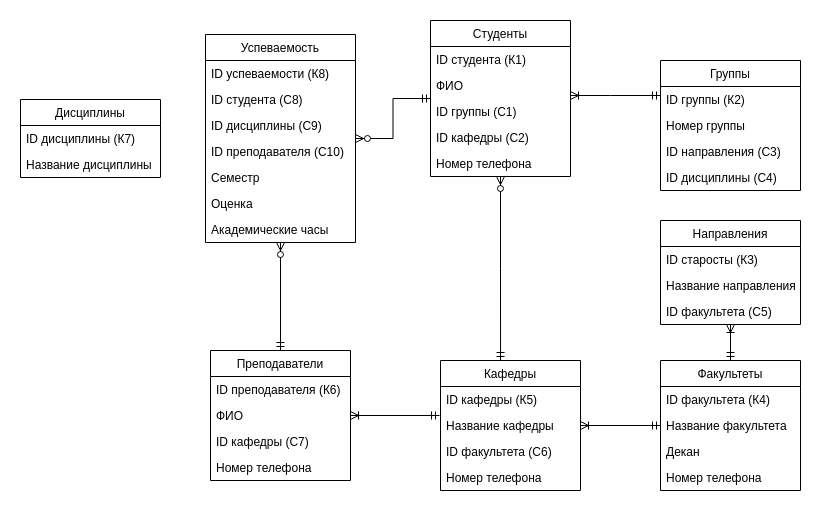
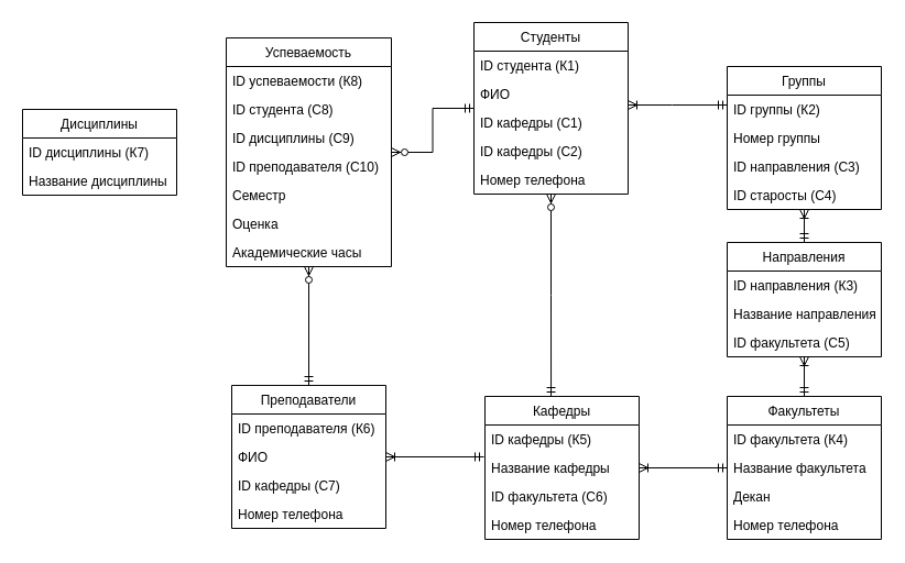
  <mxCell id="0" />
  <mxCell id="1" parent="0" />
  <mxCell id="2" value="" style="edgeStyle=orthogonalEdgeStyle;rounded=0;orthogonalLoop=1;jettySize=auto;html=1;endArrow=ERmandOne;endFill=0;startArrow=ERoneToMany;startFill=0;" parent="1" source="22" target="5" edge="1"><mxGeometry relative="1" as="geometry"><Array as="points"><mxPoint x="610" y="95" /><mxPoint x="610" y="95" /></Array></mxGeometry></mxCell>
+ <mxCell id="3" value="" style="edgeStyle=orthogonalEdgeStyle;rounded=0;orthogonalLoop=1;jettySize=auto;html=1;endArrow=ERmandOne;endFill=0;startArrow=ERoneToMany;startFill=0;" parent="1" source="5" target="10" edge="1"><mxGeometry relative="1" as="geometry" /></mxCell>
  <mxCell id="4" value="" style="edgeStyle=orthogonalEdgeStyle;rounded=0;orthogonalLoop=1;jettySize=auto;html=1;endArrow=ERmandOne;endFill=0;startArrow=ERoneToMany;startFill=0;" parent="1" source="10" target="15" edge="1"><mxGeometry relative="1" as="geometry" /></mxCell>
  <mxCell id="5" value="Группы" style="swimlane;fontStyle=0;childLayout=stackLayout;horizontal=1;startSize=26;fillColor=none;horizontalStack=0;resizeParent=1;resizeParentMax=0;resizeLast=0;collapsible=1;marginBottom=0;" parent="1" vertex="1"><mxGeometry x="660" y="60" width="140" height="130" as="geometry"><mxRectangle x="340" y="200" width="90" height="26" as="alternateBounds" /></mxGeometry></mxCell>
  <mxCell id="6" value="ID группы (К2)" style="text;strokeColor=none;fillColor=none;align=left;verticalAlign=top;spacingLeft=4;spacingRight=4;overflow=hidden;rotatable=0;points=[[0,0.5],[1,0.5]];portConstraint=eastwest;" parent="5" vertex="1"><mxGeometry y="26" width="140" height="26" as="geometry" /></mxCell>
  <mxCell id="7" value="Номер группы" style="text;strokeColor=none;fillColor=none;align=left;verticalAlign=top;spacingLeft=4;spacingRight=4;overflow=hidden;rotatable=0;points=[[0,0.5],[1,0.5]];portConstraint=eastwest;" parent="5" vertex="1"><mxGeometry y="52" width="140" height="26" as="geometry" /></mxCell>
  <mxCell id="8" value="ID направления (С3)" style="text;strokeColor=none;fillColor=none;align=left;verticalAlign=top;spacingLeft=4;spacingRight=4;overflow=hidden;rotatable=0;points=[[0,0.5],[1,0.5]];portConstraint=eastwest;" parent="5" vertex="1"><mxGeometry y="78" width="140" height="26" as="geometry" /></mxCell>
- <mxCell id="9" value="ID дисциплины (С4)" style="text;strokeColor=none;fillColor=none;align=left;verticalAlign=top;spacingLeft=4;spacingRight=4;overflow=hidden;rotatable=0;points=[[0,0.5],[1,0.5]];portConstraint=eastwest;" parent="5" vertex="1"><mxGeometry y="104" width="140" height="26" as="geometry" /></mxCell>
+ <mxCell id="9" value="ID старосты (С4)" style="text;strokeColor=none;fillColor=none;align=left;verticalAlign=top;spacingLeft=4;spacingRight=4;overflow=hidden;rotatable=0;points=[[0,0.5],[1,0.5]];portConstraint=eastwest;" parent="5" vertex="1"><mxGeometry y="104" width="140" height="26" as="geometry" /></mxCell>
  <mxCell id="10" value="Направления" style="swimlane;fontStyle=0;childLayout=stackLayout;horizontal=1;startSize=26;fillColor=none;horizontalStack=0;resizeParent=1;resizeParentMax=0;resizeLast=0;collapsible=1;marginBottom=0;" parent="1" vertex="1"><mxGeometry x="660" y="220" width="140" height="104" as="geometry"><mxRectangle x="340" y="200" width="90" height="26" as="alternateBounds" /></mxGeometry></mxCell>
- <mxCell id="11" value="ID старосты (К3)" style="text;strokeColor=none;fillColor=none;align=left;verticalAlign=top;spacingLeft=4;spacingRight=4;overflow=hidden;rotatable=0;points=[[0,0.5],[1,0.5]];portConstraint=eastwest;" parent="10" vertex="1"><mxGeometry y="26" width="140" height="26" as="geometry" /></mxCell>
+ <mxCell id="11" value="ID направления (К3)" style="text;strokeColor=none;fillColor=none;align=left;verticalAlign=top;spacingLeft=4;spacingRight=4;overflow=hidden;rotatable=0;points=[[0,0.5],[1,0.5]];portConstraint=eastwest;" parent="10" vertex="1"><mxGeometry y="26" width="140" height="26" as="geometry" /></mxCell>
  <mxCell id="12" value="Название направления" style="text;strokeColor=none;fillColor=none;align=left;verticalAlign=top;spacingLeft=4;spacingRight=4;overflow=hidden;rotatable=0;points=[[0,0.5],[1,0.5]];portConstraint=eastwest;" parent="10" vertex="1"><mxGeometry y="52" width="140" height="26" as="geometry" /></mxCell>
  <mxCell id="13" value="ID факультета (С5)" style="text;strokeColor=none;fillColor=none;align=left;verticalAlign=top;spacingLeft=4;spacingRight=4;overflow=hidden;rotatable=0;points=[[0,0.5],[1,0.5]];portConstraint=eastwest;" parent="10" vertex="1"><mxGeometry y="78" width="140" height="26" as="geometry" /></mxCell>
  <mxCell id="14" value="" style="edgeStyle=orthogonalEdgeStyle;rounded=0;orthogonalLoop=1;jettySize=auto;html=1;startArrow=ERmandOne;startFill=0;endArrow=ERoneToMany;endFill=0;" parent="1" source="15" target="29" edge="1"><mxGeometry relative="1" as="geometry" /></mxCell>
  <mxCell id="15" value="Факультеты" style="swimlane;fontStyle=0;childLayout=stackLayout;horizontal=1;startSize=26;fillColor=none;horizontalStack=0;resizeParent=1;resizeParentMax=0;resizeLast=0;collapsible=1;marginBottom=0;" parent="1" vertex="1"><mxGeometry x="660" y="360" width="140" height="130" as="geometry"><mxRectangle x="340" y="200" width="90" height="26" as="alternateBounds" /></mxGeometry></mxCell>
  <mxCell id="16" value="ID факультета (К4)" style="text;strokeColor=none;fillColor=none;align=left;verticalAlign=top;spacingLeft=4;spacingRight=4;overflow=hidden;rotatable=0;points=[[0,0.5],[1,0.5]];portConstraint=eastwest;" parent="15" vertex="1"><mxGeometry y="26" width="140" height="26" as="geometry" /></mxCell>
  <mxCell id="17" value="Название факультета" style="text;strokeColor=none;fillColor=none;align=left;verticalAlign=top;spacingLeft=4;spacingRight=4;overflow=hidden;rotatable=0;points=[[0,0.5],[1,0.5]];portConstraint=eastwest;" parent="15" vertex="1"><mxGeometry y="52" width="140" height="26" as="geometry" /></mxCell>
  <mxCell id="18" value="Декан" style="text;strokeColor=none;fillColor=none;align=left;verticalAlign=top;spacingLeft=4;spacingRight=4;overflow=hidden;rotatable=0;points=[[0,0.5],[1,0.5]];portConstraint=eastwest;" parent="15" vertex="1"><mxGeometry y="78" width="140" height="26" as="geometry" /></mxCell>
  <mxCell id="19" value="Номер телефона" style="text;strokeColor=none;fillColor=none;align=left;verticalAlign=top;spacingLeft=4;spacingRight=4;overflow=hidden;rotatable=0;points=[[0,0.5],[1,0.5]];portConstraint=eastwest;" parent="15" vertex="1"><mxGeometry y="104" width="140" height="26" as="geometry" /></mxCell>
  <mxCell id="20" value="" style="edgeStyle=orthogonalEdgeStyle;rounded=0;orthogonalLoop=1;jettySize=auto;html=1;startArrow=ERmandOne;startFill=0;endArrow=ERzeroToMany;endFill=1;" parent="1" source="22" target="43" edge="1"><mxGeometry relative="1" as="geometry" /></mxCell>
  <mxCell id="21" style="edgeStyle=orthogonalEdgeStyle;rounded=0;orthogonalLoop=1;jettySize=auto;html=1;entryX=0.429;entryY=0;entryDx=0;entryDy=0;entryPerimeter=0;startArrow=ERzeroToMany;startFill=1;endArrow=ERmandOne;endFill=0;" parent="1" source="22" target="29" edge="1"><mxGeometry relative="1" as="geometry" /></mxCell>
  <mxCell id="22" value="Студенты" style="swimlane;fontStyle=0;childLayout=stackLayout;horizontal=1;startSize=26;fillColor=none;horizontalStack=0;resizeParent=1;resizeParentMax=0;resizeLast=0;collapsible=1;marginBottom=0;" parent="1" vertex="1"><mxGeometry x="430" y="20" width="140" height="156" as="geometry"><mxRectangle x="340" y="200" width="90" height="26" as="alternateBounds" /></mxGeometry></mxCell>
  <mxCell id="23" value="ID студента (К1)" style="text;strokeColor=none;fillColor=none;align=left;verticalAlign=top;spacingLeft=4;spacingRight=4;overflow=hidden;rotatable=0;points=[[0,0.5],[1,0.5]];portConstraint=eastwest;" parent="22" vertex="1"><mxGeometry y="26" width="140" height="26" as="geometry" /></mxCell>
  <mxCell id="24" value="ФИО" style="text;strokeColor=none;fillColor=none;align=left;verticalAlign=top;spacingLeft=4;spacingRight=4;overflow=hidden;rotatable=0;points=[[0,0.5],[1,0.5]];portConstraint=eastwest;" parent="22" vertex="1"><mxGeometry y="52" width="140" height="26" as="geometry" /></mxCell>
- <mxCell id="25" value="ID группы (С1)" style="text;strokeColor=none;fillColor=none;align=left;verticalAlign=top;spacingLeft=4;spacingRight=4;overflow=hidden;rotatable=0;points=[[0,0.5],[1,0.5]];portConstraint=eastwest;" parent="22" vertex="1"><mxGeometry y="78" width="140" height="26" as="geometry" /></mxCell>
+ <mxCell id="25" value="ID кафедры (С1)" style="text;strokeColor=none;fillColor=none;align=left;verticalAlign=top;spacingLeft=4;spacingRight=4;overflow=hidden;rotatable=0;points=[[0,0.5],[1,0.5]];portConstraint=eastwest;" parent="22" vertex="1"><mxGeometry y="78" width="140" height="26" as="geometry" /></mxCell>
  <mxCell id="26" value="ID кафедры (С2)" style="text;strokeColor=none;fillColor=none;align=left;verticalAlign=top;spacingLeft=4;spacingRight=4;overflow=hidden;rotatable=0;points=[[0,0.5],[1,0.5]];portConstraint=eastwest;" parent="22" vertex="1"><mxGeometry y="104" width="140" height="26" as="geometry" /></mxCell>
  <mxCell id="27" value="Номер телефона" style="text;strokeColor=none;fillColor=none;align=left;verticalAlign=top;spacingLeft=4;spacingRight=4;overflow=hidden;rotatable=0;points=[[0,0.5],[1,0.5]];portConstraint=eastwest;" parent="22" vertex="1"><mxGeometry y="130" width="140" height="26" as="geometry" /></mxCell>
  <mxCell id="28" style="edgeStyle=orthogonalEdgeStyle;rounded=0;orthogonalLoop=1;jettySize=auto;html=1;entryX=0.5;entryY=0;entryDx=0;entryDy=0;endArrow=ERmandOne;endFill=0;startArrow=ERzeroToMany;startFill=1;" parent="1" source="43" target="35" edge="1"><mxGeometry relative="1" as="geometry" /></mxCell>
  <mxCell id="29" value="Кафедры" style="swimlane;fontStyle=0;childLayout=stackLayout;horizontal=1;startSize=26;fillColor=none;horizontalStack=0;resizeParent=1;resizeParentMax=0;resizeLast=0;collapsible=1;marginBottom=0;" parent="1" vertex="1"><mxGeometry x="440" y="360" width="140" height="130" as="geometry"><mxRectangle x="340" y="200" width="90" height="26" as="alternateBounds" /></mxGeometry></mxCell>
  <mxCell id="30" value="ID кафедры (К5)" style="text;strokeColor=none;fillColor=none;align=left;verticalAlign=top;spacingLeft=4;spacingRight=4;overflow=hidden;rotatable=0;points=[[0,0.5],[1,0.5]];portConstraint=eastwest;" parent="29" vertex="1"><mxGeometry y="26" width="140" height="26" as="geometry" /></mxCell>
  <mxCell id="31" value="Название кафедры&#10;" style="text;strokeColor=none;fillColor=none;align=left;verticalAlign=top;spacingLeft=4;spacingRight=4;overflow=hidden;rotatable=0;points=[[0,0.5],[1,0.5]];portConstraint=eastwest;" parent="29" vertex="1"><mxGeometry y="52" width="140" height="26" as="geometry" /></mxCell>
  <mxCell id="32" value="ID факультета (С6)" style="text;strokeColor=none;fillColor=none;align=left;verticalAlign=top;spacingLeft=4;spacingRight=4;overflow=hidden;rotatable=0;points=[[0,0.5],[1,0.5]];portConstraint=eastwest;" parent="29" vertex="1"><mxGeometry y="78" width="140" height="26" as="geometry" /></mxCell>
  <mxCell id="33" value="Номер телефона" style="text;strokeColor=none;fillColor=none;align=left;verticalAlign=top;spacingLeft=4;spacingRight=4;overflow=hidden;rotatable=0;points=[[0,0.5],[1,0.5]];portConstraint=eastwest;" parent="29" vertex="1"><mxGeometry y="104" width="140" height="26" as="geometry" /></mxCell>
  <mxCell id="34" style="edgeStyle=orthogonalEdgeStyle;rounded=0;orthogonalLoop=1;jettySize=auto;html=1;entryX=-0.007;entryY=0.115;entryDx=0;entryDy=0;entryPerimeter=0;startArrow=ERoneToMany;startFill=0;endArrow=ERmandOne;endFill=0;" parent="1" source="35" target="31" edge="1"><mxGeometry relative="1" as="geometry" /></mxCell>
  <mxCell id="35" value="Преподаватели" style="swimlane;fontStyle=0;childLayout=stackLayout;horizontal=1;startSize=26;fillColor=none;horizontalStack=0;resizeParent=1;resizeParentMax=0;resizeLast=0;collapsible=1;marginBottom=0;" parent="1" vertex="1"><mxGeometry x="210" y="350" width="140" height="130" as="geometry"><mxRectangle x="340" y="200" width="90" height="26" as="alternateBounds" /></mxGeometry></mxCell>
  <mxCell id="36" value="ID преподавателя (К6)" style="text;strokeColor=none;fillColor=none;align=left;verticalAlign=top;spacingLeft=4;spacingRight=4;overflow=hidden;rotatable=0;points=[[0,0.5],[1,0.5]];portConstraint=eastwest;" parent="35" vertex="1"><mxGeometry y="26" width="140" height="26" as="geometry" /></mxCell>
  <mxCell id="37" value="ФИО" style="text;strokeColor=none;fillColor=none;align=left;verticalAlign=top;spacingLeft=4;spacingRight=4;overflow=hidden;rotatable=0;points=[[0,0.5],[1,0.5]];portConstraint=eastwest;" parent="35" vertex="1"><mxGeometry y="52" width="140" height="26" as="geometry" /></mxCell>
  <mxCell id="38" value="ID кафедры (С7)" style="text;strokeColor=none;fillColor=none;align=left;verticalAlign=top;spacingLeft=4;spacingRight=4;overflow=hidden;rotatable=0;points=[[0,0.5],[1,0.5]];portConstraint=eastwest;" parent="35" vertex="1"><mxGeometry y="78" width="140" height="26" as="geometry" /></mxCell>
  <mxCell id="39" value="Номер телефона" style="text;strokeColor=none;fillColor=none;align=left;verticalAlign=top;spacingLeft=4;spacingRight=4;overflow=hidden;rotatable=0;points=[[0,0.5],[1,0.5]];portConstraint=eastwest;" parent="35" vertex="1"><mxGeometry y="104" width="140" height="26" as="geometry" /></mxCell>
  <mxCell id="40" value="Дисциплины" style="swimlane;fontStyle=0;childLayout=stackLayout;horizontal=1;startSize=26;fillColor=none;horizontalStack=0;resizeParent=1;resizeParentMax=0;resizeLast=0;collapsible=1;marginBottom=0;" parent="1" vertex="1"><mxGeometry x="20" y="99" width="140" height="78" as="geometry"><mxRectangle x="340" y="200" width="90" height="26" as="alternateBounds" /></mxGeometry></mxCell>
  <mxCell id="41" value="ID дисциплины (К7) " style="text;strokeColor=none;fillColor=none;align=left;verticalAlign=top;spacingLeft=4;spacingRight=4;overflow=hidden;rotatable=0;points=[[0,0.5],[1,0.5]];portConstraint=eastwest;" parent="40" vertex="1"><mxGeometry y="26" width="140" height="26" as="geometry" /></mxCell>
  <mxCell id="42" value="Название дисциплины" style="text;strokeColor=none;fillColor=none;align=left;verticalAlign=top;spacingLeft=4;spacingRight=4;overflow=hidden;rotatable=0;points=[[0,0.5],[1,0.5]];portConstraint=eastwest;" parent="40" vertex="1"><mxGeometry y="52" width="140" height="26" as="geometry" /></mxCell>
  <mxCell id="43" value="Успеваемость" style="swimlane;fontStyle=0;childLayout=stackLayout;horizontal=1;startSize=26;fillColor=none;horizontalStack=0;resizeParent=1;resizeParentMax=0;resizeLast=0;collapsible=1;marginBottom=0;" parent="1" vertex="1"><mxGeometry x="205" y="34" width="150" height="208" as="geometry"><mxRectangle x="340" y="200" width="90" height="26" as="alternateBounds" /></mxGeometry></mxCell>
  <mxCell id="44" value="ID успеваемости (К8)" style="text;strokeColor=none;fillColor=none;align=left;verticalAlign=top;spacingLeft=4;spacingRight=4;overflow=hidden;rotatable=0;points=[[0,0.5],[1,0.5]];portConstraint=eastwest;" parent="43" vertex="1"><mxGeometry y="26" width="150" height="26" as="geometry" /></mxCell>
  <mxCell id="45" value="ID студента (С8)" style="text;strokeColor=none;fillColor=none;align=left;verticalAlign=top;spacingLeft=4;spacingRight=4;overflow=hidden;rotatable=0;points=[[0,0.5],[1,0.5]];portConstraint=eastwest;" parent="43" vertex="1"><mxGeometry y="52" width="150" height="26" as="geometry" /></mxCell>
  <mxCell id="46" value="ID дисциплины (С9)" style="text;strokeColor=none;fillColor=none;align=left;verticalAlign=top;spacingLeft=4;spacingRight=4;overflow=hidden;rotatable=0;points=[[0,0.5],[1,0.5]];portConstraint=eastwest;" parent="43" vertex="1"><mxGeometry y="78" width="150" height="26" as="geometry" /></mxCell>
  <mxCell id="47" value="ID преподавателя (С10)" style="text;strokeColor=none;fillColor=none;align=left;verticalAlign=top;spacingLeft=4;spacingRight=4;overflow=hidden;rotatable=0;points=[[0,0.5],[1,0.5]];portConstraint=eastwest;" parent="43" vertex="1"><mxGeometry y="104" width="150" height="26" as="geometry" /></mxCell>
  <mxCell id="48" value="Семестр" style="text;strokeColor=none;fillColor=none;align=left;verticalAlign=top;spacingLeft=4;spacingRight=4;overflow=hidden;rotatable=0;points=[[0,0.5],[1,0.5]];portConstraint=eastwest;" parent="43" vertex="1"><mxGeometry y="130" width="150" height="26" as="geometry" /></mxCell>
  <mxCell id="49" value="Оценка" style="text;strokeColor=none;fillColor=none;align=left;verticalAlign=top;spacingLeft=4;spacingRight=4;overflow=hidden;rotatable=0;points=[[0,0.5],[1,0.5]];portConstraint=eastwest;" parent="43" vertex="1"><mxGeometry y="156" width="150" height="26" as="geometry" /></mxCell>
  <mxCell id="50" value="Академические часы" style="text;strokeColor=none;fillColor=none;align=left;verticalAlign=top;spacingLeft=4;spacingRight=4;overflow=hidden;rotatable=0;points=[[0,0.5],[1,0.5]];portConstraint=eastwest;" parent="43" vertex="1"><mxGeometry y="182" width="150" height="26" as="geometry" /></mxCell>
